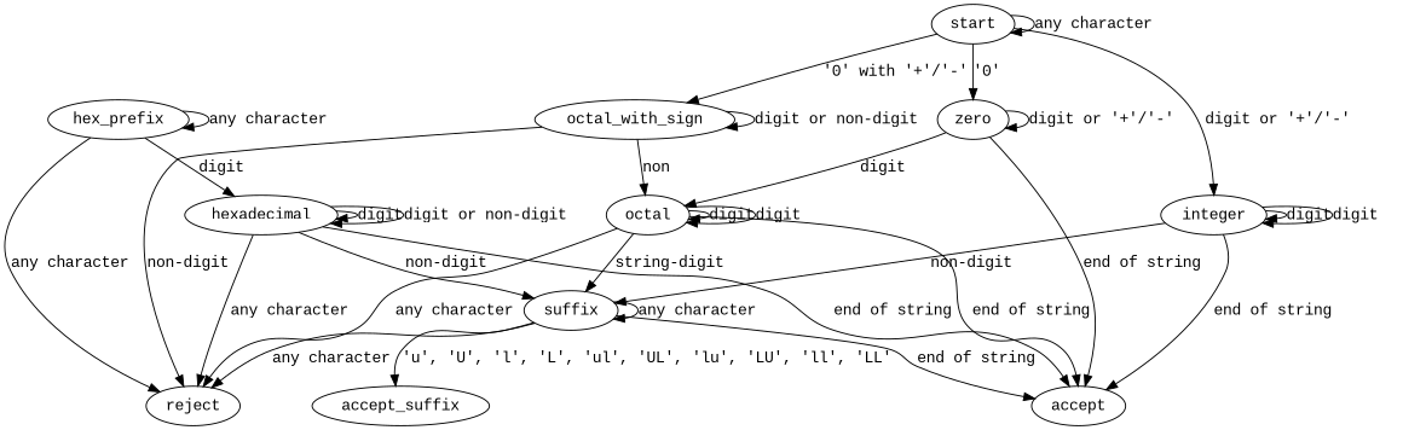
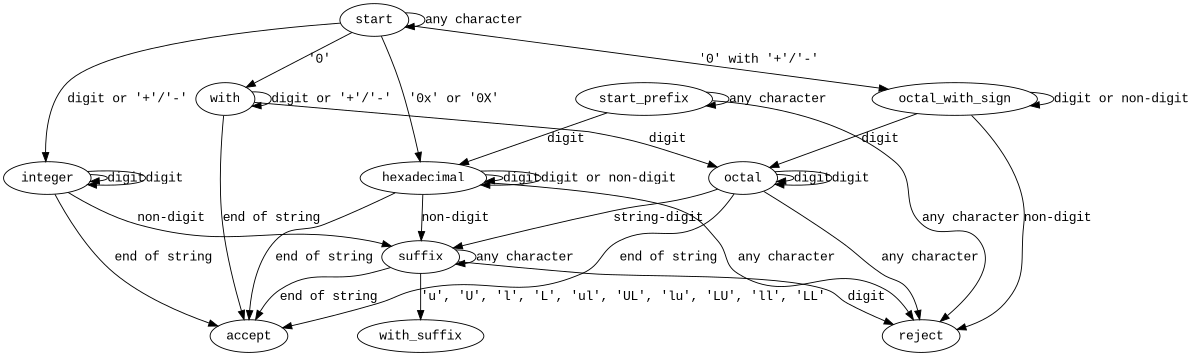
  digraph {
    fontname="Liberation Mono"
    node [fontname="Liberation Mono"]
    edge [fontname="Liberation Mono"]
    start
    integer
-   zero
+   zero [label=with]
    octal_with_sign
    hexadecimal
    accept
    suffix
    octal
    reject
-   accept_suffix
-   hex_prefix
+   accept_suffix [label=with_suffix]
+   hex_prefix [label=start_prefix]
    start -> start [label="any character"]
    start -> integer [label="digit or '+'/'-'"]
    start -> zero [label="'0'"]
    start -> octal_with_sign [label="'0' with '+'/'-'"]
+   start -> hexadecimal [label="'0x' or '0X'"]
    integer -> integer [label=digit]
    integer -> integer [label=digit]
    integer -> accept [label="end of string"]
    integer -> suffix [label="non-digit"]
    zero -> zero [label="digit or '+'/'-'"]
    zero -> accept [label="end of string"]
    zero -> octal [label=digit]
    octal_with_sign -> octal_with_sign [label="digit or non-digit"]
-   octal_with_sign -> octal [label=non]
+   octal_with_sign -> octal [label=digit]
    octal_with_sign -> reject [label="non-digit"]
    hexadecimal -> hexadecimal [label=digit]
    hexadecimal -> hexadecimal [label="digit or non-digit"]
    hexadecimal -> accept [label="end of string"]
    hexadecimal -> suffix [label="non-digit"]
    hexadecimal -> reject [label="any character"]
    suffix -> accept [label="end of string"]
    suffix -> suffix [label="any character"]
-   suffix -> reject [label="any character"]
+   suffix -> reject [label=digit]
    suffix -> accept_suffix [label="'u', 'U', 'l', 'L', 'ul', 'UL', 'lu', 'LU', 'll', 'LL'"]
    octal -> accept [label="end of string"]
    octal -> suffix [label="string-digit"]
    octal -> octal [label=digit]
    octal -> octal [label=digit]
    octal -> reject [label="any character"]
    hex_prefix -> hexadecimal [label=digit]
    hex_prefix -> reject [label="any character"]
    hex_prefix -> hex_prefix [label="any character"]
  }
